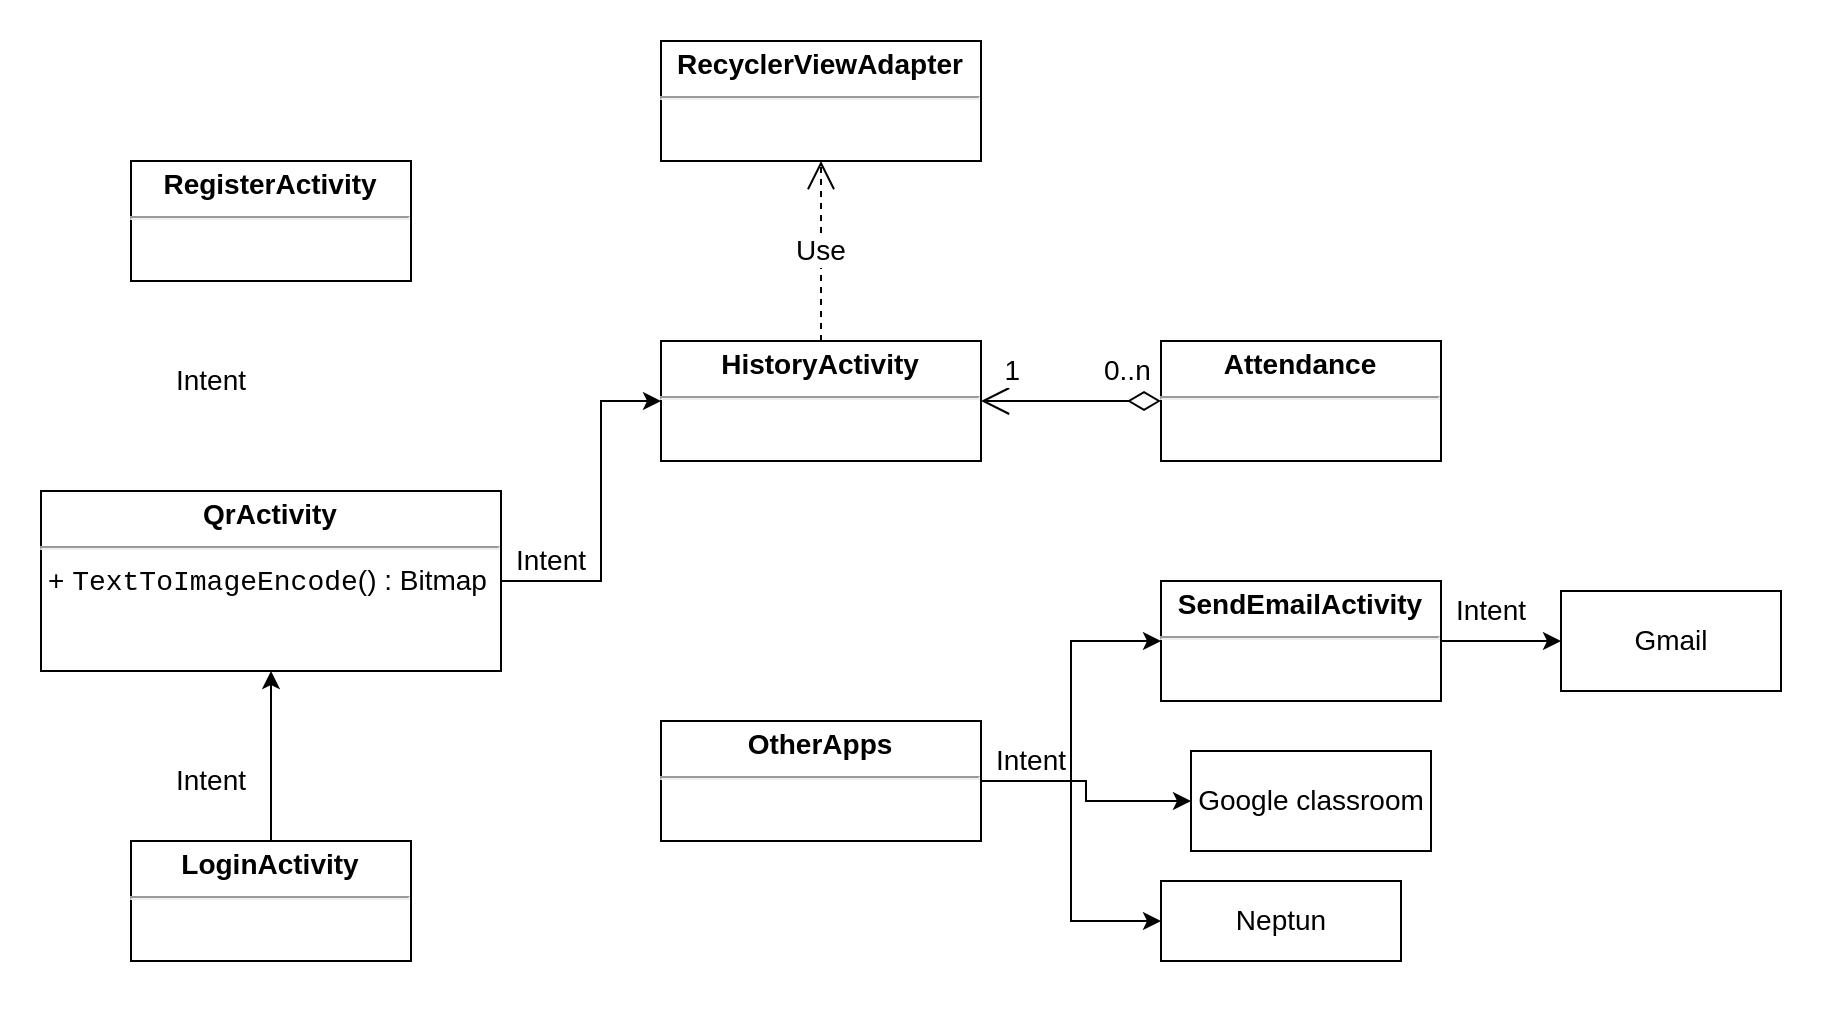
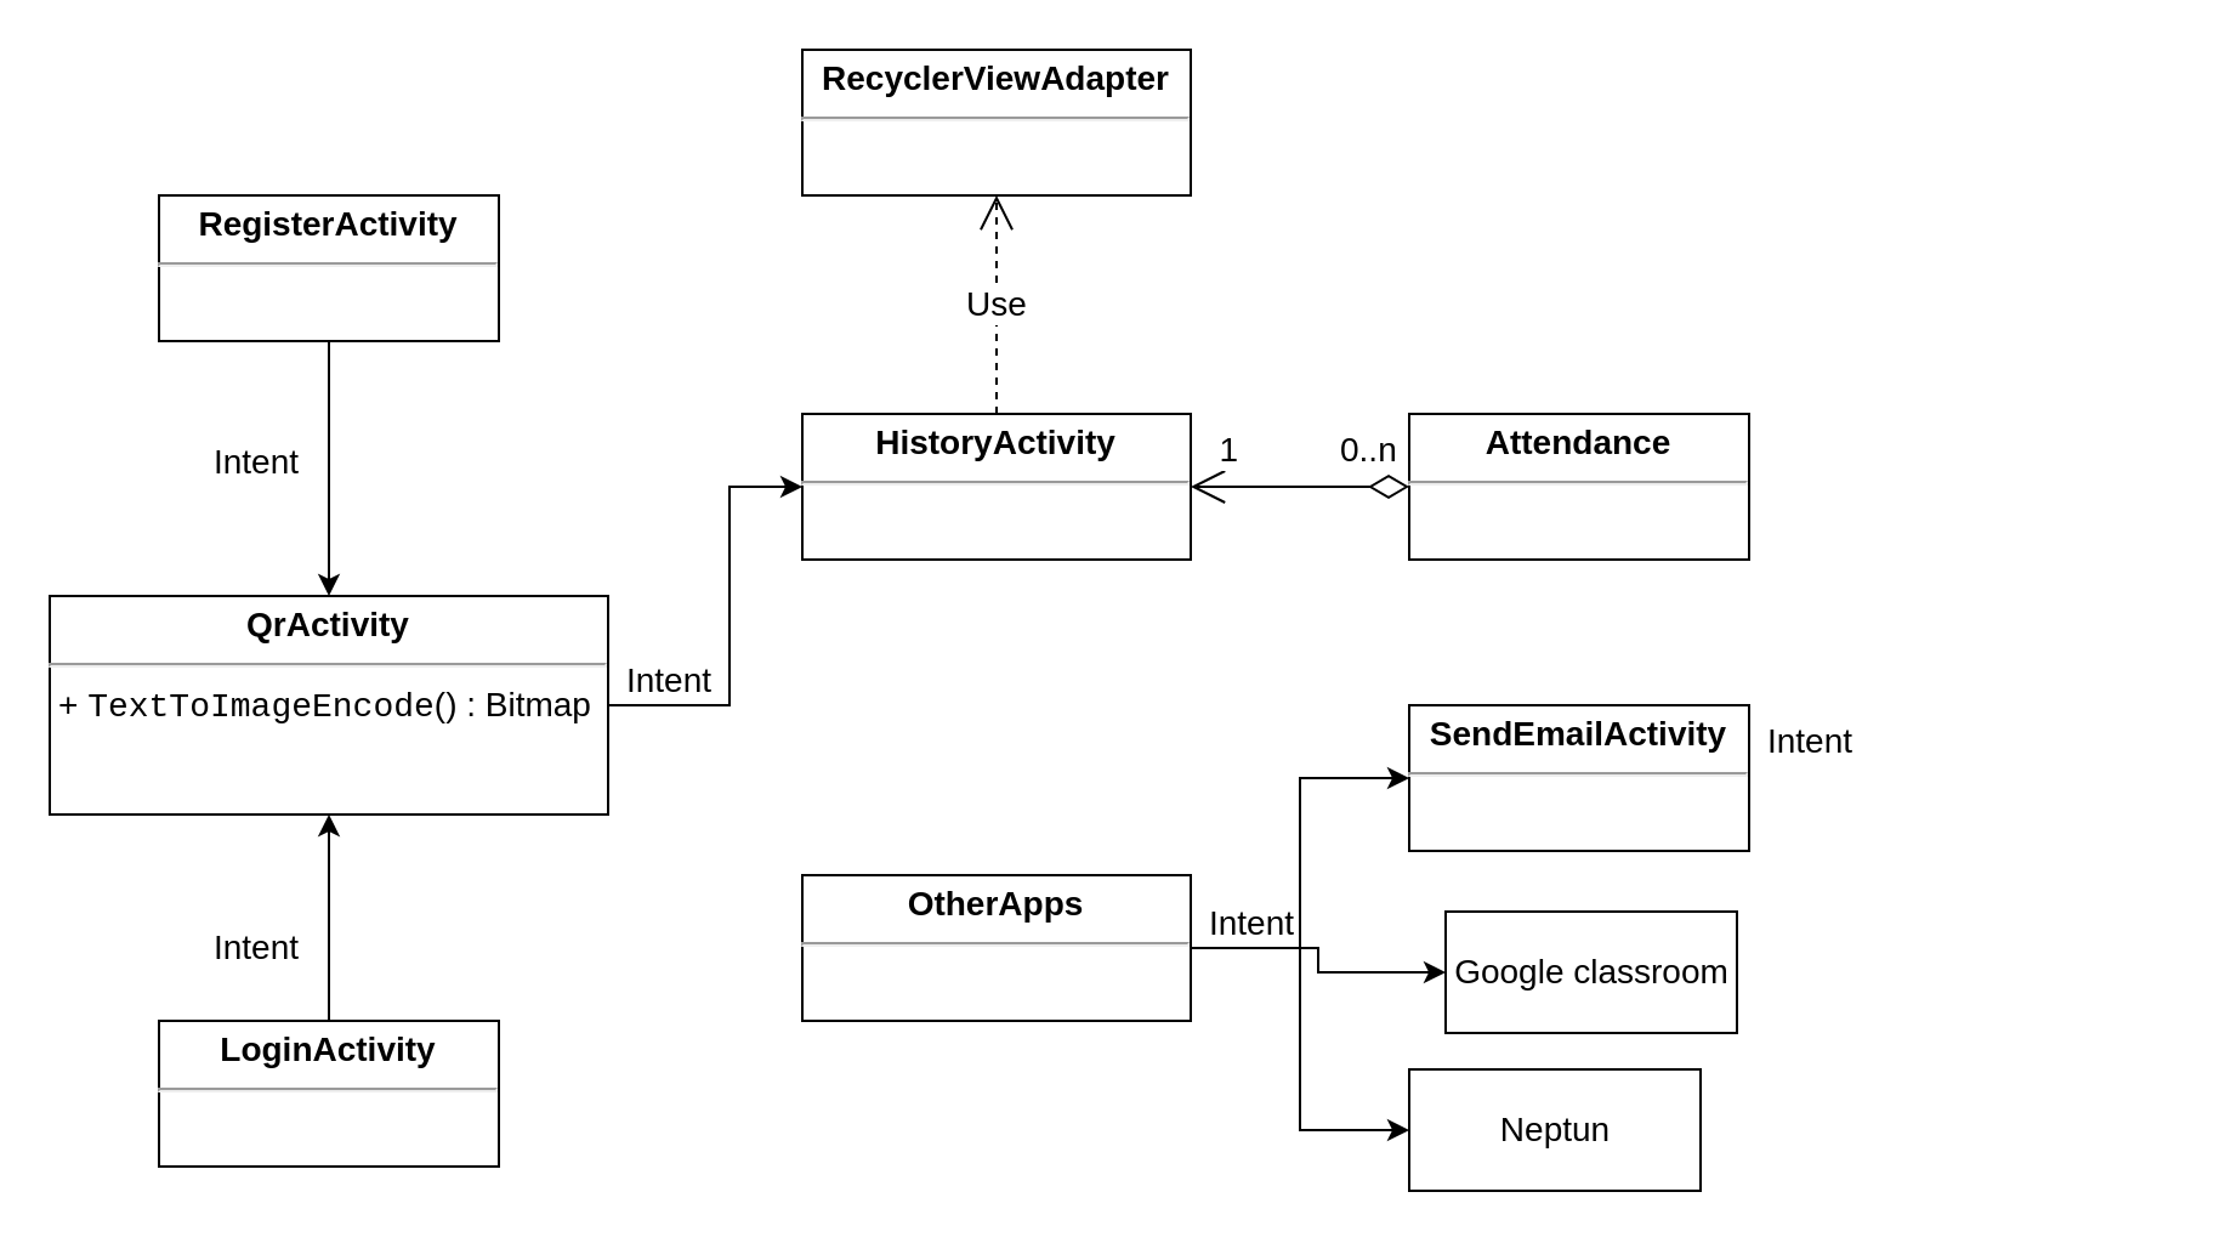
  <mxCell id="0" />
  <mxCell id="1" parent="0" />
  <mxCell id="2" style="edgeStyle=orthogonalEdgeStyle;rounded=0;orthogonalLoop=1;jettySize=auto;html=1;entryX=0;entryY=0.5;entryDx=0;entryDy=0;fontSize=14;" parent="1" source="3" target="5" edge="1"><mxGeometry relative="1" as="geometry"><Array as="points"><mxPoint x="300" y="290" /><mxPoint x="300" y="200" /></Array></mxGeometry></mxCell>
  <mxCell id="3" value="&lt;p style=&quot;margin: 4px 0px 0px; text-align: center; font-size: 14px;&quot;&gt;&lt;b style=&quot;font-size: 14px;&quot;&gt;QrActivity&lt;/b&gt;&lt;/p&gt;&lt;hr style=&quot;font-size: 14px;&quot;&gt;&lt;p style=&quot;margin: 0px 0px 0px 4px; font-size: 14px;&quot;&gt;&lt;/p&gt;&lt;p style=&quot;margin: 0px 0px 0px 4px; font-size: 14px;&quot;&gt;+&amp;nbsp;&lt;span style=&quot;font-family: &amp;quot;courier new&amp;quot;; font-size: 14px;&quot;&gt;TextToImageEncode&lt;/span&gt;&lt;span style=&quot;font-size: 14px;&quot;&gt;() : Bitmap&lt;/span&gt;&lt;/p&gt;" style="verticalAlign=top;align=left;overflow=fill;fontSize=14;fontFamily=Helvetica;html=1;" parent="1" vertex="1"><mxGeometry x="20" y="245" width="230" height="90" as="geometry" /></mxCell>
  <mxCell id="4" value="&lt;p style=&quot;margin: 4px 0px 0px; text-align: center; font-size: 14px;&quot;&gt;&lt;b style=&quot;font-size: 14px;&quot;&gt;RecyclerView&lt;/b&gt;&lt;b style=&quot;font-size: 14px;&quot;&gt;Adapter&lt;/b&gt;&lt;/p&gt;&lt;hr style=&quot;font-size: 14px;&quot;&gt;&lt;p style=&quot;margin: 0px 0px 0px 4px; font-size: 14px;&quot;&gt;&lt;br style=&quot;font-size: 14px;&quot;&gt;&lt;/p&gt;" style="verticalAlign=top;align=left;overflow=fill;fontSize=14;fontFamily=Helvetica;html=1;" parent="1" vertex="1"><mxGeometry x="330" y="20" width="160" height="60" as="geometry" /></mxCell>
  <mxCell id="5" value="&lt;p style=&quot;margin: 4px 0px 0px; text-align: center; font-size: 14px;&quot;&gt;&lt;b style=&quot;font-size: 14px;&quot;&gt;HistoryActivity&lt;/b&gt;&lt;/p&gt;&lt;hr style=&quot;font-size: 14px;&quot;&gt;&lt;p style=&quot;margin: 0px 0px 0px 4px; font-size: 14px;&quot;&gt;&lt;br style=&quot;font-size: 14px;&quot;&gt;&lt;/p&gt;" style="verticalAlign=top;align=left;overflow=fill;fontSize=14;fontFamily=Helvetica;html=1;" parent="1" vertex="1"><mxGeometry x="330" y="170" width="160" height="60" as="geometry" /></mxCell>
  <mxCell id="6" value="Use" style="endArrow=open;endSize=12;dashed=1;html=1;exitX=0.5;exitY=0;exitDx=0;exitDy=0;entryX=0.5;entryY=1;entryDx=0;entryDy=0;fontSize=14;" parent="1" source="5" target="4" edge="1"><mxGeometry width="160" relative="1" as="geometry"><mxPoint x="130" y="340" as="sourcePoint" /><mxPoint x="400" y="100" as="targetPoint" /></mxGeometry></mxCell>
  <mxCell id="7" value="&lt;p style=&quot;margin: 4px 0px 0px; text-align: center; font-size: 14px;&quot;&gt;&lt;b style=&quot;font-size: 14px;&quot;&gt;Attendance&lt;/b&gt;&lt;/p&gt;&lt;hr style=&quot;font-size: 14px;&quot;&gt;&lt;div style=&quot;height: 2px; font-size: 14px;&quot;&gt;&lt;/div&gt;" style="verticalAlign=top;align=left;overflow=fill;fontSize=14;fontFamily=Helvetica;html=1;" parent="1" vertex="1"><mxGeometry x="580" y="170" width="140" height="60" as="geometry" /></mxCell>
  <mxCell id="8" value="" style="endArrow=open;html=1;endSize=12;startArrow=diamondThin;startSize=14;startFill=0;edgeStyle=orthogonalEdgeStyle;entryX=1;entryY=0.5;entryDx=0;entryDy=0;exitX=0;exitY=0.5;exitDx=0;exitDy=0;fontSize=14;" parent="1" source="7" target="5" edge="1"><mxGeometry x="-0.4" y="41" relative="1" as="geometry"><mxPoint x="560" y="110" as="sourcePoint" /><mxPoint x="260" y="270" as="targetPoint" /><mxPoint x="-10" y="-81" as="offset" /><Array as="points"><mxPoint x="560" y="200" /></Array></mxGeometry></mxCell>
  <mxCell id="9" value="0..n" style="resizable=0;html=1;align=left;verticalAlign=top;labelBackgroundColor=#ffffff;fontSize=14;" parent="8" connectable="0" vertex="1"><mxGeometry x="-1" relative="1" as="geometry"><mxPoint x="-30" y="-30" as="offset" /></mxGeometry></mxCell>
  <mxCell id="10" value="1" style="resizable=0;html=1;align=right;verticalAlign=top;labelBackgroundColor=#ffffff;fontSize=14;direction=south;" parent="8" connectable="0" vertex="1"><mxGeometry x="1" relative="1" as="geometry"><mxPoint x="20" y="-30" as="offset" /></mxGeometry></mxCell>
+ <mxCell id="11" style="edgeStyle=orthogonalEdgeStyle;rounded=0;orthogonalLoop=1;jettySize=auto;html=1;entryX=0.5;entryY=0;entryDx=0;entryDy=0;fontSize=14;" parent="1" source="12" target="3" edge="1"><mxGeometry relative="1" as="geometry" /></mxCell>
  <mxCell id="12" value="&lt;p style=&quot;margin: 4px 0px 0px; text-align: center; font-size: 14px;&quot;&gt;&lt;b style=&quot;font-size: 14px;&quot;&gt;RegisterActivity&lt;/b&gt;&lt;/p&gt;&lt;hr style=&quot;font-size: 14px;&quot;&gt;&lt;div style=&quot;height: 2px; font-size: 14px;&quot;&gt;&lt;/div&gt;" style="verticalAlign=top;align=left;overflow=fill;fontSize=14;fontFamily=Helvetica;html=1;" parent="1" vertex="1"><mxGeometry x="65" y="80" width="140" height="60" as="geometry" /></mxCell>
  <mxCell id="13" style="edgeStyle=orthogonalEdgeStyle;rounded=0;orthogonalLoop=1;jettySize=auto;html=1;entryX=0.5;entryY=1;entryDx=0;entryDy=0;fontSize=14;exitX=0.5;exitY=0;exitDx=0;exitDy=0;" parent="1" source="14" target="3" edge="1"><mxGeometry relative="1" as="geometry"><Array as="points"><mxPoint x="135" y="390" /><mxPoint x="135" y="390" /></Array></mxGeometry></mxCell>
  <mxCell id="14" value="&lt;p style=&quot;margin: 4px 0px 0px; text-align: center; font-size: 14px;&quot;&gt;&lt;b style=&quot;font-size: 14px;&quot;&gt;LoginActivity&lt;/b&gt;&lt;/p&gt;&lt;hr style=&quot;font-size: 14px;&quot;&gt;&lt;div style=&quot;height: 2px; font-size: 14px;&quot;&gt;&lt;/div&gt;" style="verticalAlign=top;align=left;overflow=fill;fontSize=14;fontFamily=Helvetica;html=1;" parent="1" vertex="1"><mxGeometry x="65" y="420" width="140" height="60" as="geometry" /></mxCell>
  <mxCell id="15" value="Intent" style="text;html=1;align=center;verticalAlign=middle;resizable=0;points=[];autosize=1;fontSize=14;" parent="1" vertex="1"><mxGeometry x="80" y="180" width="50" height="20" as="geometry" /></mxCell>
  <mxCell id="16" value="Intent" style="text;html=1;align=center;verticalAlign=middle;resizable=0;points=[];autosize=1;fontSize=14;" parent="1" vertex="1"><mxGeometry x="80" y="380" width="50" height="20" as="geometry" /></mxCell>
  <mxCell id="17" value="Intent" style="text;html=1;align=center;verticalAlign=middle;resizable=0;points=[];autosize=1;fontSize=14;" parent="1" vertex="1"><mxGeometry x="250" y="270" width="50" height="20" as="geometry" /></mxCell>
  <mxCell id="18" style="edgeStyle=orthogonalEdgeStyle;rounded=0;orthogonalLoop=1;jettySize=auto;html=1;entryX=0;entryY=0.5;entryDx=0;entryDy=0;fontSize=14;" edge="1" parent="1" source="21" target="23"><mxGeometry relative="1" as="geometry" /></mxCell>
  <mxCell id="19" style="edgeStyle=orthogonalEdgeStyle;rounded=0;orthogonalLoop=1;jettySize=auto;html=1;entryX=0;entryY=0.5;entryDx=0;entryDy=0;fontSize=14;" edge="1" parent="1" source="21" target="24"><mxGeometry relative="1" as="geometry" /></mxCell>
  <mxCell id="20" style="edgeStyle=orthogonalEdgeStyle;rounded=0;orthogonalLoop=1;jettySize=auto;html=1;exitX=1;exitY=0.5;exitDx=0;exitDy=0;entryX=0;entryY=0.5;entryDx=0;entryDy=0;fontSize=14;" edge="1" parent="1" source="21" target="27"><mxGeometry relative="1" as="geometry" /></mxCell>
  <mxCell id="21" value="&lt;p style=&quot;margin: 4px 0px 0px; text-align: center; font-size: 14px;&quot;&gt;&lt;b style=&quot;font-size: 14px;&quot;&gt;OtherApps&lt;/b&gt;&lt;/p&gt;&lt;hr style=&quot;font-size: 14px;&quot;&gt;&lt;div style=&quot;height: 2px; font-size: 14px;&quot;&gt;&lt;/div&gt;" style="verticalAlign=top;align=left;overflow=fill;fontSize=14;fontFamily=Helvetica;html=1;" vertex="1" parent="1"><mxGeometry x="330" y="360" width="160" height="60" as="geometry" /></mxCell>
- <mxCell id="22" value="Gmail" style="html=1;fontSize=14;" vertex="1" parent="1"><mxGeometry x="780" y="295" width="110" height="50" as="geometry" /></mxCell>
  <mxCell id="23" value="Google classroom" style="html=1;fontSize=14;" vertex="1" parent="1"><mxGeometry x="595" y="375" width="120" height="50" as="geometry" /></mxCell>
- <mxCell id="24" value="Neptun" style="html=1;fontSize=14;" vertex="1" parent="1"><mxGeometry x="580" y="440" width="120" height="40" as="geometry" /></mxCell>
+ <mxCell id="24" value="Neptun" style="html=1;fontSize=14;" vertex="1" parent="1"><mxGeometry x="580" y="440" width="120" height="50" as="geometry" /></mxCell>
  <mxCell id="25" value="Intent" style="text;html=1;align=center;verticalAlign=middle;resizable=0;points=[];autosize=1;fontSize=14;" vertex="1" parent="1"><mxGeometry x="490" y="370" width="50" height="20" as="geometry" /></mxCell>
- <mxCell id="26" style="edgeStyle=orthogonalEdgeStyle;rounded=0;orthogonalLoop=1;jettySize=auto;html=1;fontSize=14;" edge="1" parent="1" source="27" target="22"><mxGeometry relative="1" as="geometry" /></mxCell>
  <mxCell id="27" value="&lt;p style=&quot;margin: 4px 0px 0px; text-align: center; font-size: 14px;&quot;&gt;&lt;b style=&quot;font-size: 14px;&quot;&gt;SendEmailActivity&lt;/b&gt;&lt;/p&gt;&lt;hr style=&quot;font-size: 14px;&quot;&gt;&lt;div style=&quot;height: 2px; font-size: 14px;&quot;&gt;&lt;/div&gt;" style="verticalAlign=top;align=left;overflow=fill;fontSize=14;fontFamily=Helvetica;html=1;" vertex="1" parent="1"><mxGeometry x="580" y="290" width="140" height="60" as="geometry" /></mxCell>
  <mxCell id="28" value="Intent" style="text;html=1;align=center;verticalAlign=middle;resizable=0;points=[];autosize=1;fontSize=14;" vertex="1" parent="1"><mxGeometry x="720" y="295" width="50" height="20" as="geometry" /></mxCell>
